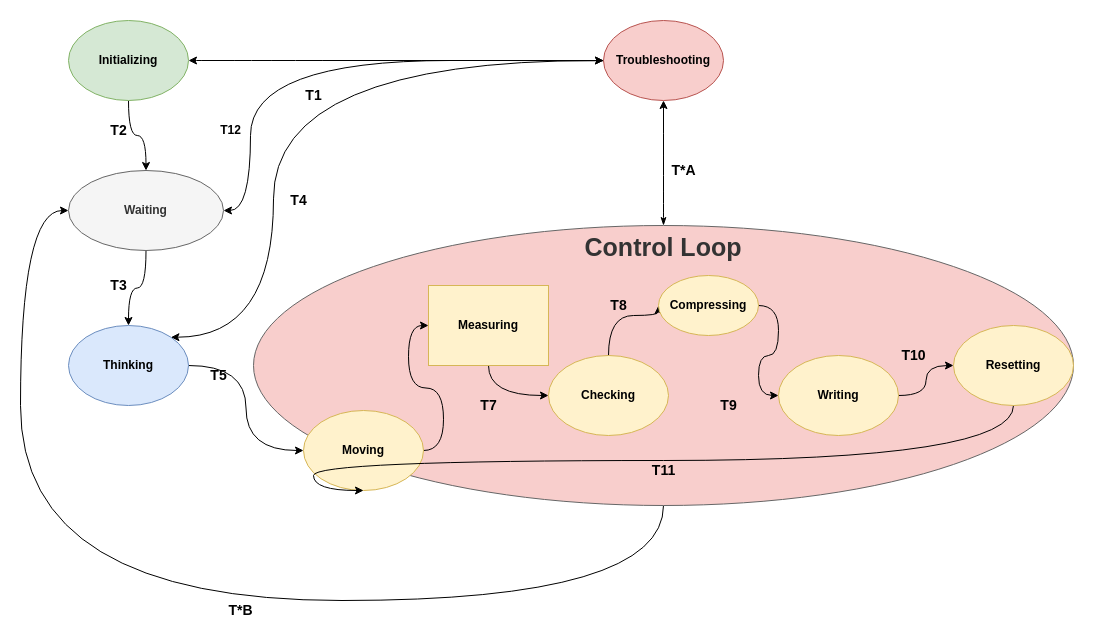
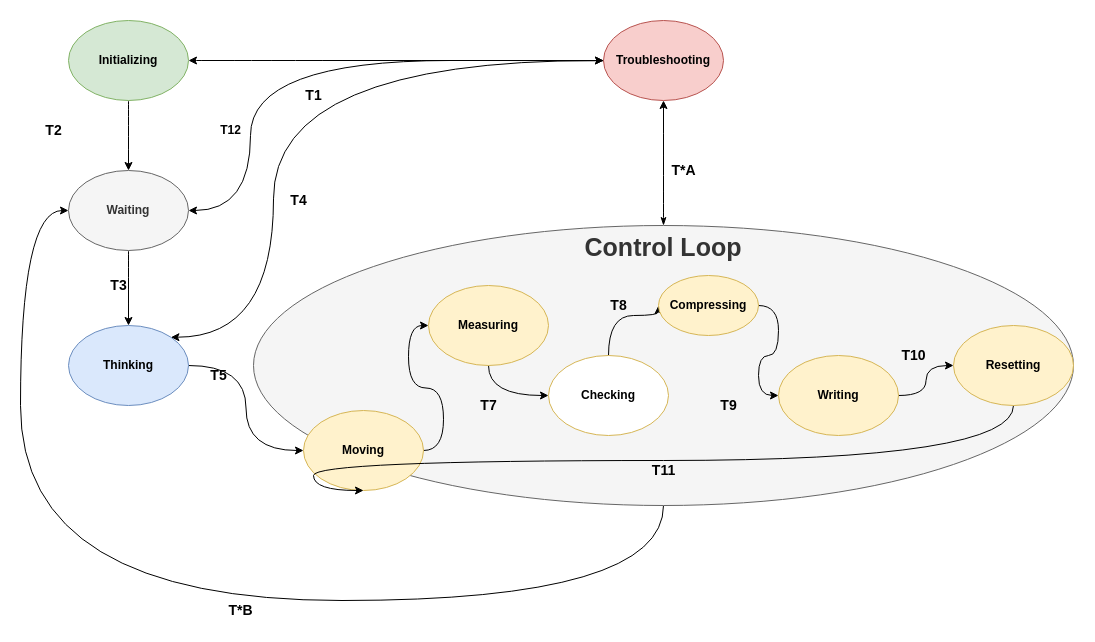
  <mxCell id="0" />
  <mxCell id="1" parent="0" />
  <mxCell id="2" style="edgeStyle=orthogonalEdgeStyle;orthogonalLoop=1;jettySize=auto;html=1;startArrow=classic;startFill=1;curved=1;" edge="1" parent="1" source="11"><mxGeometry relative="1" as="geometry"><mxPoint x="640" y="62" as="targetPoint" /><Array as="points"><mxPoint x="250" y="210" /><mxPoint x="250" y="60" /><mxPoint x="650" y="60" /><mxPoint x="650" y="62" /></Array></mxGeometry></mxCell>
  <mxCell id="3" style="edgeStyle=orthogonalEdgeStyle;curved=1;orthogonalLoop=1;jettySize=auto;html=1;entryX=0.5;entryY=1;entryDx=0;entryDy=0;startArrow=classicThin;startFill=1;" parent="1" source="5" target="9" edge="1"><mxGeometry relative="1" as="geometry" /></mxCell>
  <mxCell id="4" style="edgeStyle=orthogonalEdgeStyle;orthogonalLoop=1;jettySize=auto;html=1;entryX=0;entryY=0.5;entryDx=0;entryDy=0;curved=1;" parent="1" source="5" target="11" edge="1"><mxGeometry relative="1" as="geometry"><Array as="points"><mxPoint x="663" y="600" /><mxPoint x="20" y="600" /><mxPoint x="20" y="210" /></Array></mxGeometry></mxCell>
- <mxCell id="5" value="Control Loop" style="ellipse;whiteSpace=wrap;html=1;fillColor=#f8cecc;verticalAlign=top;fontStyle=1;fontSize=25;strokeColor=#666666;fontColor=#333333;" parent="1" vertex="1"><mxGeometry x="253" y="225" width="820" height="280" as="geometry" /></mxCell>
+ <mxCell id="5" value="Control Loop" style="ellipse;whiteSpace=wrap;html=1;fillColor=#f5f5f5;verticalAlign=top;fontStyle=1;fontSize=25;strokeColor=#666666;fontColor=#333333;" parent="1" vertex="1"><mxGeometry x="253" y="225" width="820" height="280" as="geometry" /></mxCell>
  <mxCell id="6" style="edgeStyle=orthogonalEdgeStyle;curved=1;orthogonalLoop=1;jettySize=auto;html=1;entryX=0;entryY=0.5;entryDx=0;entryDy=0;startArrow=classic;startFill=1;" parent="1" source="8" target="9" edge="1"><mxGeometry relative="1" as="geometry" /></mxCell>
  <mxCell id="7" style="edgeStyle=orthogonalEdgeStyle;curved=1;orthogonalLoop=1;jettySize=auto;html=1;entryX=0.5;entryY=0;entryDx=0;entryDy=0;" parent="1" source="8" target="11" edge="1"><mxGeometry relative="1" as="geometry" /></mxCell>
  <mxCell id="8" value="Initializing" style="ellipse;whiteSpace=wrap;html=1;fontStyle=1;fillColor=#d5e8d4;strokeColor=#82b366;" parent="1" vertex="1"><mxGeometry x="68" y="20" width="120" height="80" as="geometry" /></mxCell>
  <mxCell id="9" value="Troubleshooting" style="ellipse;whiteSpace=wrap;html=1;fontStyle=1;fillColor=#f8cecc;strokeColor=#b85450;" parent="1" vertex="1"><mxGeometry x="603" y="20" width="120" height="80" as="geometry" /></mxCell>
  <mxCell id="10" style="edgeStyle=orthogonalEdgeStyle;curved=1;orthogonalLoop=1;jettySize=auto;html=1;" parent="1" source="11" target="22" edge="1"><mxGeometry relative="1" as="geometry" /></mxCell>
- <mxCell id="11" value="Waiting" style="ellipse;whiteSpace=wrap;html=1;fontStyle=1;fillColor=#f5f5f5;strokeColor=#666666;fontColor=#333333;" parent="1" vertex="1"><mxGeometry x="68" y="170" width="155" height="80" as="geometry" /></mxCell>
+ <mxCell id="11" value="Waiting" style="ellipse;whiteSpace=wrap;html=1;fontStyle=1;fillColor=#f5f5f5;strokeColor=#666666;fontColor=#333333;" parent="1" vertex="1"><mxGeometry x="68" y="170" width="120" height="80" as="geometry" /></mxCell>
  <mxCell id="12" style="edgeStyle=orthogonalEdgeStyle;curved=1;orthogonalLoop=1;jettySize=auto;html=1;entryX=0;entryY=0.5;entryDx=0;entryDy=0;" parent="1" source="13" target="26" edge="1"><mxGeometry relative="1" as="geometry" /></mxCell>
  <mxCell id="13" value="Writing" style="ellipse;whiteSpace=wrap;html=1;fontStyle=1;fillColor=#fff2cc;strokeColor=#d6b656;" parent="1" vertex="1"><mxGeometry x="778" y="355" width="120" height="80" as="geometry" /></mxCell>
  <mxCell id="14" style="edgeStyle=orthogonalEdgeStyle;curved=1;orthogonalLoop=1;jettySize=auto;html=1;entryX=0;entryY=0.5;entryDx=0;entryDy=0;" parent="1" source="15" target="24" edge="1"><mxGeometry relative="1" as="geometry"><Array as="points"><mxPoint x="608" y="315" /></Array></mxGeometry></mxCell>
- <mxCell id="15" value="Checking" style="ellipse;whiteSpace=wrap;html=1;fontStyle=1;fillColor=#fff2cc;strokeColor=#d6b656;" parent="1" vertex="1"><mxGeometry x="548" y="355" width="120" height="80" as="geometry" /></mxCell>
+ <mxCell id="15" value="Checking" style="ellipse;whiteSpace=wrap;html=1;fontStyle=1;fillColor=#ffffff;strokeColor=#d6b656;" parent="1" vertex="1"><mxGeometry x="548" y="355" width="120" height="80" as="geometry" /></mxCell>
  <mxCell id="16" style="edgeStyle=orthogonalEdgeStyle;curved=1;orthogonalLoop=1;jettySize=auto;html=1;entryX=0;entryY=0.5;entryDx=0;entryDy=0;" parent="1" source="17" target="15" edge="1"><mxGeometry relative="1" as="geometry" /></mxCell>
- <mxCell id="17" value="Measuring" style="whiteSpace=wrap;html=1;fontStyle=1;fillColor=#fff2cc;strokeColor=#d6b656;rounded=0;" parent="1" vertex="1"><mxGeometry x="428" y="285" width="120" height="80" as="geometry" /></mxCell>
+ <mxCell id="17" value="Measuring" style="ellipse;whiteSpace=wrap;html=1;fontStyle=1;fillColor=#fff2cc;strokeColor=#d6b656;" parent="1" vertex="1"><mxGeometry x="428" y="285" width="120" height="80" as="geometry" /></mxCell>
  <mxCell id="18" style="edgeStyle=orthogonalEdgeStyle;curved=1;orthogonalLoop=1;jettySize=auto;html=1;entryX=0;entryY=0.5;entryDx=0;entryDy=0;" parent="1" source="19" target="17" edge="1"><mxGeometry relative="1" as="geometry" /></mxCell>
  <mxCell id="19" value="Moving" style="ellipse;whiteSpace=wrap;html=1;fontStyle=1;fillColor=#fff2cc;strokeColor=#d6b656;" parent="1" vertex="1"><mxGeometry x="303" y="410" width="120" height="80" as="geometry" /></mxCell>
  <mxCell id="20" style="edgeStyle=orthogonalEdgeStyle;curved=1;orthogonalLoop=1;jettySize=auto;html=1;entryX=0;entryY=0.5;entryDx=0;entryDy=0;" parent="1" source="22" target="19" edge="1"><mxGeometry relative="1" as="geometry" /></mxCell>
  <mxCell id="21" style="edgeStyle=orthogonalEdgeStyle;curved=1;orthogonalLoop=1;jettySize=auto;html=1;entryX=0;entryY=0.5;entryDx=0;entryDy=0;exitX=1;exitY=0;exitDx=0;exitDy=0;startArrow=classic;startFill=1;" parent="1" source="22" target="9" edge="1"><mxGeometry relative="1" as="geometry"><Array as="points"><mxPoint x="273" y="337" /><mxPoint x="273" y="60" /></Array></mxGeometry></mxCell>
  <mxCell id="22" value="Thinking" style="ellipse;whiteSpace=wrap;html=1;fontStyle=1;fillColor=#dae8fc;strokeColor=#6c8ebf;" parent="1" vertex="1"><mxGeometry x="68" y="325" width="120" height="80" as="geometry" /></mxCell>
  <mxCell id="23" style="edgeStyle=orthogonalEdgeStyle;curved=1;orthogonalLoop=1;jettySize=auto;html=1;entryX=0;entryY=0.5;entryDx=0;entryDy=0;" parent="1" source="24" target="13" edge="1"><mxGeometry relative="1" as="geometry" /></mxCell>
  <mxCell id="24" value="Compressing" style="ellipse;whiteSpace=wrap;html=1;fontStyle=1;fillColor=#fff2cc;strokeColor=#d6b656;" parent="1" vertex="1"><mxGeometry x="658" y="275" width="100" height="60" as="geometry" /></mxCell>
  <mxCell id="25" style="edgeStyle=orthogonalEdgeStyle;orthogonalLoop=1;jettySize=auto;html=1;entryX=0.5;entryY=1;entryDx=0;entryDy=0;curved=1;" parent="1" source="26" target="19" edge="1"><mxGeometry relative="1" as="geometry"><Array as="points"><mxPoint x="1013" y="460" /><mxPoint x="313" y="460" /></Array></mxGeometry></mxCell>
  <mxCell id="26" value="Resetting" style="ellipse;whiteSpace=wrap;html=1;fontStyle=1;fillColor=#fff2cc;strokeColor=#d6b656;" parent="1" vertex="1"><mxGeometry x="953" y="325" width="120" height="80" as="geometry" /></mxCell>
  <mxCell id="27" value="T1" style="text;html=1;align=center;verticalAlign=middle;resizable=0;points=[];autosize=1;strokeColor=none;fontStyle=1;fontSize=14;" parent="1" vertex="1"><mxGeometry x="298" y="85" width="30" height="20" as="geometry" /></mxCell>
- <mxCell id="28" value="T2" style="text;html=1;align=center;verticalAlign=middle;resizable=0;points=[];autosize=1;strokeColor=none;fontStyle=1;fontSize=14;" parent="1" vertex="1"><mxGeometry x="103" y="120" width="30" height="20" as="geometry" /></mxCell>
+ <mxCell id="28" value="T2" style="text;html=1;align=center;verticalAlign=middle;resizable=0;points=[];autosize=1;strokeColor=none;fontStyle=1;fontSize=14;" parent="1" vertex="1"><mxGeometry x="38" y="120" width="30" height="20" as="geometry" /></mxCell>
  <mxCell id="29" value="T3" style="text;html=1;align=center;verticalAlign=middle;resizable=0;points=[];autosize=1;strokeColor=none;fontStyle=1;fontSize=14;" parent="1" vertex="1"><mxGeometry x="103" y="275" width="30" height="20" as="geometry" /></mxCell>
  <mxCell id="30" value="T4" style="text;html=1;align=center;verticalAlign=middle;resizable=0;points=[];autosize=1;strokeColor=none;fontStyle=1;fontSize=14;" parent="1" vertex="1"><mxGeometry x="283" y="190" width="30" height="20" as="geometry" /></mxCell>
  <mxCell id="31" value="T*A" style="text;html=1;align=center;verticalAlign=middle;resizable=0;points=[];autosize=1;strokeColor=none;fontStyle=1;fontSize=14;" parent="1" vertex="1"><mxGeometry x="663" y="160" width="40" height="20" as="geometry" /></mxCell>
  <mxCell id="32" value="T*B" style="text;html=1;align=center;verticalAlign=middle;resizable=0;points=[];autosize=1;strokeColor=none;fontStyle=1;fontSize=14;" parent="1" vertex="1"><mxGeometry x="220" y="600" width="40" height="20" as="geometry" /></mxCell>
  <mxCell id="33" value="T5" style="text;html=1;align=center;verticalAlign=middle;resizable=0;points=[];autosize=1;strokeColor=none;fontStyle=1;fontSize=14;" parent="1" vertex="1"><mxGeometry x="203" y="365" width="30" height="20" as="geometry" /></mxCell>
  <mxCell id="34" value="T7" style="text;html=1;align=center;verticalAlign=middle;resizable=0;points=[];autosize=1;strokeColor=none;fontStyle=1;fontSize=14;" parent="1" vertex="1"><mxGeometry x="473" y="395" width="30" height="20" as="geometry" /></mxCell>
  <mxCell id="35" value="T8" style="text;html=1;align=center;verticalAlign=middle;resizable=0;points=[];autosize=1;strokeColor=none;fontStyle=1;fontSize=14;" parent="1" vertex="1"><mxGeometry x="603" y="295" width="30" height="20" as="geometry" /></mxCell>
  <mxCell id="36" value="T9" style="text;html=1;align=center;verticalAlign=middle;resizable=0;points=[];autosize=1;strokeColor=none;fontStyle=1;fontSize=14;" parent="1" vertex="1"><mxGeometry x="713" y="395" width="30" height="20" as="geometry" /></mxCell>
  <mxCell id="37" value="T10" style="text;html=1;align=center;verticalAlign=middle;resizable=0;points=[];autosize=1;strokeColor=none;fontStyle=1;fontSize=14;" parent="1" vertex="1"><mxGeometry x="893" y="345" width="40" height="20" as="geometry" /></mxCell>
  <mxCell id="38" value="T11" style="text;html=1;align=center;verticalAlign=middle;resizable=0;points=[];autosize=1;strokeColor=none;fontStyle=1;fontSize=14;" parent="1" vertex="1"><mxGeometry x="643" y="460" width="40" height="20" as="geometry" /></mxCell>
  <mxCell id="39" value="T12" style="text;html=1;align=center;verticalAlign=middle;resizable=0;points=[];autosize=1;strokeColor=none;fontStyle=1" vertex="1" parent="1"><mxGeometry x="210" y="120" width="40" height="20" as="geometry" /></mxCell>
